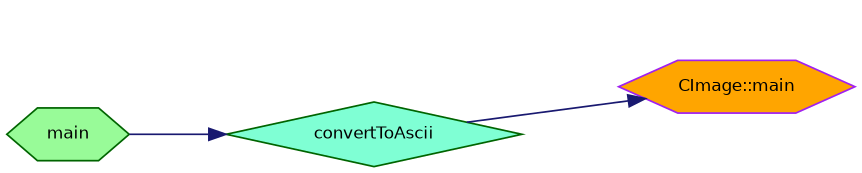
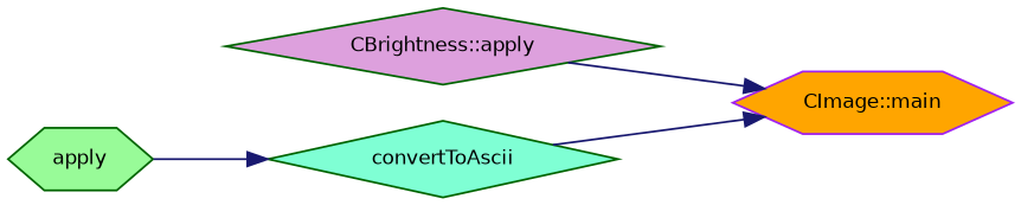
  digraph {
    rankdir=RL
    node [color=darkgreen fontname=Helvetica fontsize=10 shape=hexagon style=filled]
    edge [color=midnightblue dir=back fontname=Helvetica fontsize=10 labelfontname=Helvetica labelfontsize=10 style=solid]
    n1 [color=purple fillcolor=orange fontcolor=black height=0.2 label="CImage::main" width=0.4]
+   n2 [fillcolor=plum height=0.2 label="CBrightness::apply" shape=diamond width=0.4]
    n3 [fillcolor=aquamarine height=0.2 label=convertToAscii shape=diamond width=0.4]
-   n4 [fillcolor=palegreen height=0.2 label=main width=0.4]
+   n4 [fillcolor=palegreen height=0.2 label=apply width=0.4]
+   n1 -> n2
    n1 -> n3
    n3 -> n4
  }
